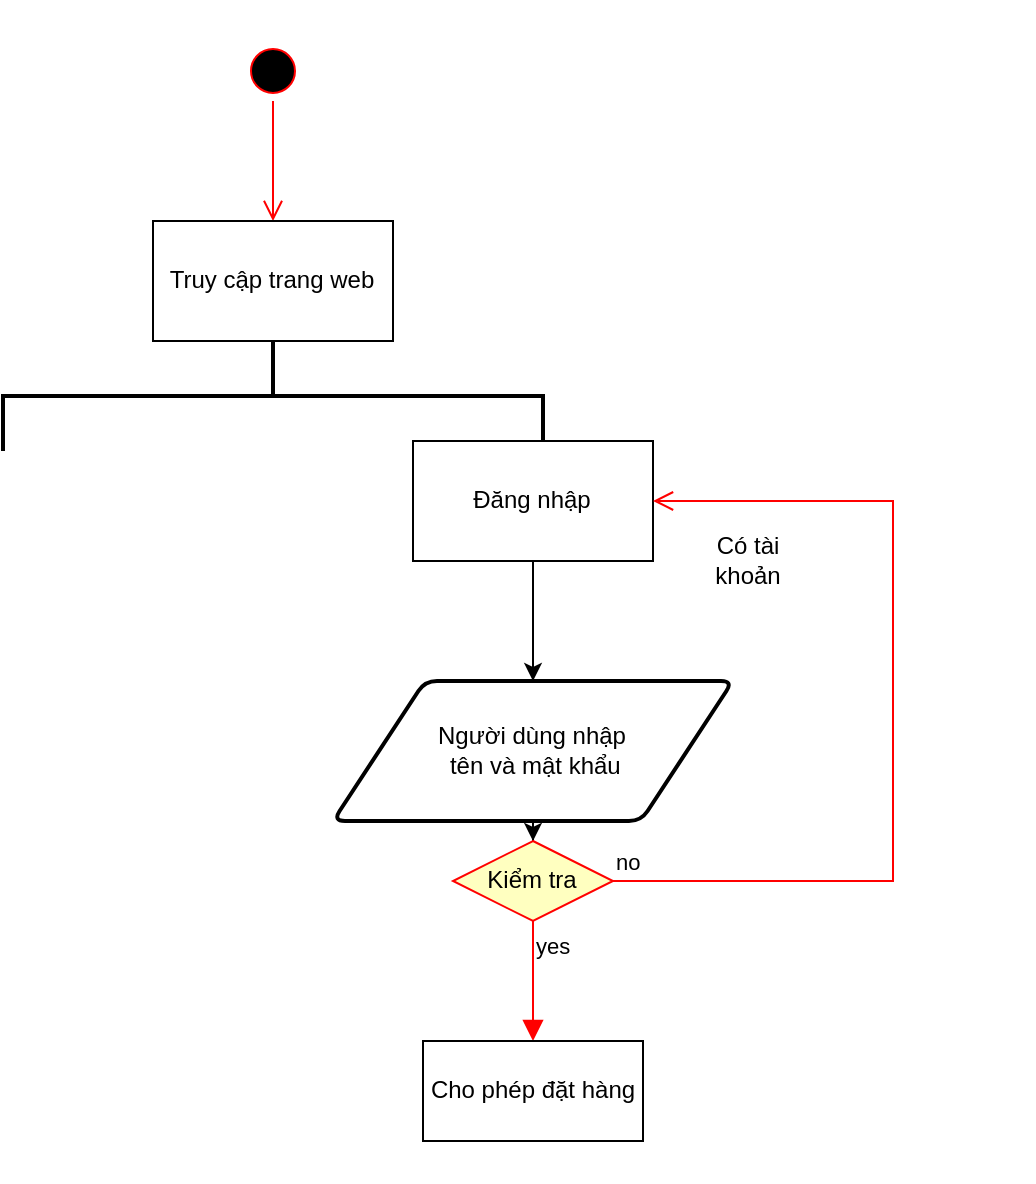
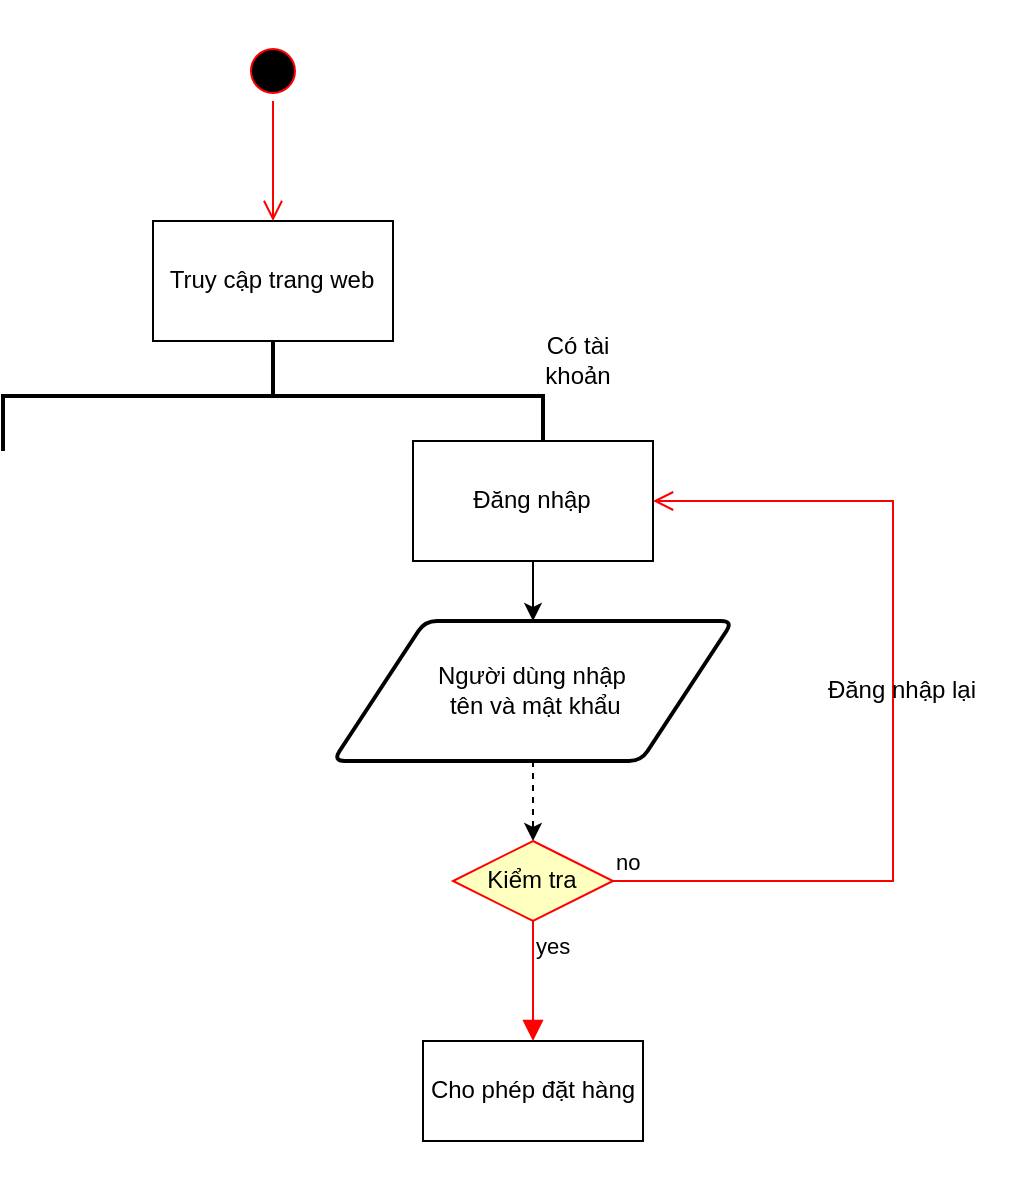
  <mxCell id="0" />
  <mxCell id="1" parent="0" />
  <mxCell id="2" value="" style="ellipse;html=1;shape=startState;fillColor=#000000;strokeColor=#ff0000;" vertex="1" parent="1"><mxGeometry x="65" y="20" width="30" height="30" as="geometry" /></mxCell>
  <mxCell id="3" value="" style="edgeStyle=orthogonalEdgeStyle;html=1;verticalAlign=bottom;endArrow=open;endSize=8;strokeColor=#ff0000;rounded=0;" edge="1" source="2" parent="1"><mxGeometry relative="1" as="geometry"><mxPoint x="80" y="110" as="targetPoint" /></mxGeometry></mxCell>
  <mxCell id="4" value="Truy cập trang web" style="rounded=0;whiteSpace=wrap;html=1;" vertex="1" parent="1"><mxGeometry x="20" y="110" width="120" height="60" as="geometry" /></mxCell>
  <mxCell id="5" value="" style="strokeWidth=2;html=1;shape=mxgraph.flowchart.annotation_2;align=left;labelPosition=right;pointerEvents=1;rotation=90;" vertex="1" parent="1"><mxGeometry x="52.5" y="62.5" width="55" height="270" as="geometry" /></mxCell>
  <mxCell id="6" style="edgeStyle=orthogonalEdgeStyle;rounded=0;orthogonalLoop=1;jettySize=auto;html=1;entryX=0.5;entryY=0;entryDx=0;entryDy=0;" edge="1" parent="1" source="7" target="9"><mxGeometry relative="1" as="geometry" /></mxCell>
  <mxCell id="7" value="Đăng nhập" style="rounded=0;whiteSpace=wrap;html=1;" vertex="1" parent="1"><mxGeometry x="150" y="220" width="120" height="60" as="geometry" /></mxCell>
  <mxCell id="8" style="edgeStyle=orthogonalEdgeStyle;rounded=0;orthogonalLoop=1;jettySize=auto;html=1;entryX=0.5;entryY=0;entryDx=0;entryDy=0;dashed=1;" edge="1" parent="1" source="9" target="10"><mxGeometry relative="1" as="geometry" /></mxCell>
- <mxCell id="9" value="Người dùng nhập&lt;br&gt;&amp;nbsp;tên và mật khẩu" style="shape=parallelogram;html=1;strokeWidth=2;perimeter=parallelogramPerimeter;whiteSpace=wrap;rounded=1;arcSize=12;size=0.23;" vertex="1" parent="1"><mxGeometry x="110" y="340" width="200" height="70" as="geometry" /></mxCell>
+ <mxCell id="9" value="Người dùng nhập&lt;br&gt;&amp;nbsp;tên và mật khẩu" style="shape=parallelogram;html=1;strokeWidth=2;perimeter=parallelogramPerimeter;whiteSpace=wrap;rounded=1;arcSize=12;size=0.23;" vertex="1" parent="1"><mxGeometry x="110" y="310" width="200" height="70" as="geometry" /></mxCell>
  <mxCell id="10" value="Kiểm tra" style="rhombus;whiteSpace=wrap;html=1;fillColor=#ffffc0;strokeColor=#ff0000;" vertex="1" parent="1"><mxGeometry x="170" y="420" width="80" height="40" as="geometry" /></mxCell>
  <mxCell id="11" value="no" style="edgeStyle=orthogonalEdgeStyle;html=1;align=left;verticalAlign=bottom;endArrow=open;endSize=8;strokeColor=#ff0000;rounded=0;entryX=1;entryY=0.5;entryDx=0;entryDy=0;" edge="1" source="10" parent="1" target="7"><mxGeometry x="-1" relative="1" as="geometry"><mxPoint x="350" y="440" as="targetPoint" /><Array as="points"><mxPoint x="390" y="440" /><mxPoint x="390" y="250" /></Array></mxGeometry></mxCell>
  <mxCell id="12" value="yes" style="edgeStyle=orthogonalEdgeStyle;html=1;align=left;verticalAlign=top;endArrow=block;endSize=8;strokeColor=#ff0000;rounded=0;entryX=0.5;entryY=0;entryDx=0;entryDy=0;" edge="1" source="10" parent="1" target="13"><mxGeometry x="-1" relative="1" as="geometry"><mxPoint x="210" y="520" as="targetPoint" /></mxGeometry></mxCell>
  <mxCell id="13" value="Cho phép đặt hàng" style="html=1;" vertex="1" parent="1"><mxGeometry x="155" y="520" width="110" height="50" as="geometry" /></mxCell>
- <mxCell id="14" value="Có tài khoản" style="text;html=1;strokeColor=none;fillColor=none;align=center;verticalAlign=middle;whiteSpace=wrap;rounded=0;" vertex="1" parent="1"><mxGeometry x="287.5" y="265" width="60" height="30" as="geometry" /></mxCell>
+ <mxCell id="14" value="Có tài khoản" style="text;html=1;strokeColor=none;fillColor=none;align=center;verticalAlign=middle;whiteSpace=wrap;rounded=0;" vertex="1" parent="1"><mxGeometry x="202.5" y="165" width="60" height="30" as="geometry" /></mxCell>
+ <mxCell id="15" value="Đăng nhập lại" style="text;html=1;strokeColor=none;fillColor=none;align=center;verticalAlign=middle;whiteSpace=wrap;rounded=0;" vertex="1" parent="1"><mxGeometry x="350" y="315" width="90" height="60" as="geometry" /></mxCell>
